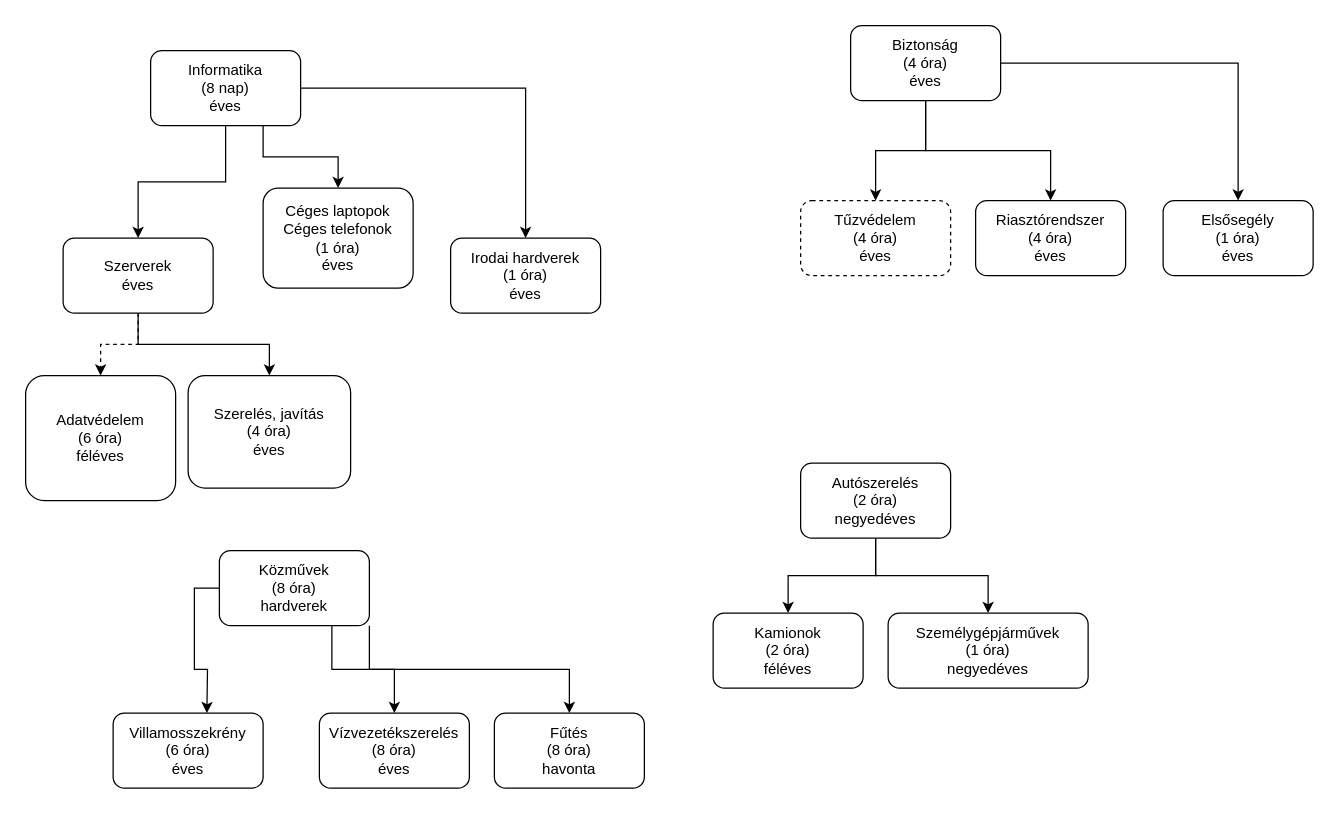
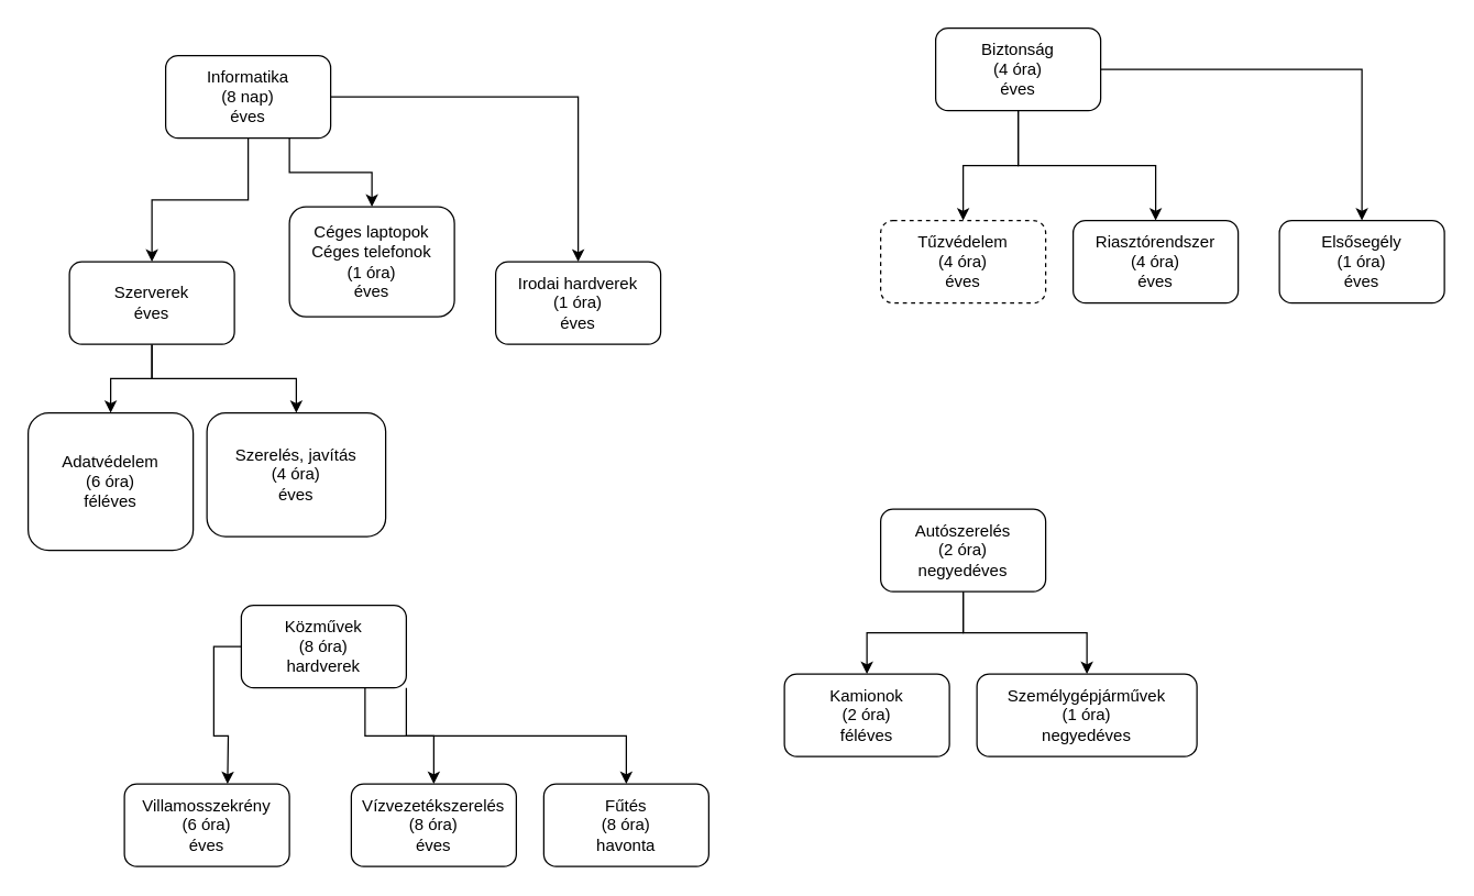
  <mxCell id="0" />
  <mxCell id="1" parent="0" />
  <mxCell id="2" value="" style="edgeStyle=orthogonalEdgeStyle;rounded=0;orthogonalLoop=1;jettySize=auto;html=1;" edge="1" parent="1" source="5" target="8"><mxGeometry relative="1" as="geometry" /></mxCell>
  <mxCell id="3" style="edgeStyle=orthogonalEdgeStyle;rounded=0;orthogonalLoop=1;jettySize=auto;html=1;exitX=0.75;exitY=1;exitDx=0;exitDy=0;" edge="1" parent="1" source="5" target="9"><mxGeometry relative="1" as="geometry"><mxPoint x="230" y="210" as="targetPoint" /></mxGeometry></mxCell>
  <mxCell id="4" value="" style="edgeStyle=orthogonalEdgeStyle;rounded=0;orthogonalLoop=1;jettySize=auto;html=1;" edge="1" parent="1" source="5" target="29"><mxGeometry relative="1" as="geometry" /></mxCell>
  <mxCell id="5" value="&lt;div&gt;Informatika&lt;/div&gt;&lt;div&gt;(8 nap)&lt;/div&gt;&lt;div&gt;éves&lt;br&gt;&lt;/div&gt;" style="rounded=1;whiteSpace=wrap;html=1;" vertex="1" parent="1"><mxGeometry x="120" y="40" width="120" height="60" as="geometry" /></mxCell>
- <mxCell id="6" value="" style="edgeStyle=orthogonalEdgeStyle;rounded=0;orthogonalLoop=1;jettySize=auto;html=1;dashed=1;" edge="1" parent="1" source="8" target="27"><mxGeometry relative="1" as="geometry" /></mxCell>
+ <mxCell id="6" value="" style="edgeStyle=orthogonalEdgeStyle;rounded=0;orthogonalLoop=1;jettySize=auto;html=1;" edge="1" parent="1" source="8" target="27"><mxGeometry relative="1" as="geometry" /></mxCell>
  <mxCell id="7" value="" style="edgeStyle=orthogonalEdgeStyle;rounded=0;orthogonalLoop=1;jettySize=auto;html=1;" edge="1" parent="1" source="8" target="28"><mxGeometry relative="1" as="geometry" /></mxCell>
  <mxCell id="8" value="&lt;div&gt;Szerverek&lt;/div&gt;&lt;div&gt;éves&lt;br&gt;&lt;/div&gt;" style="rounded=1;whiteSpace=wrap;html=1;" vertex="1" parent="1"><mxGeometry x="50" y="190" width="120" height="60" as="geometry" /></mxCell>
  <mxCell id="9" value="&lt;div&gt;Céges laptopok&lt;/div&gt;&lt;div&gt;Céges telefonok&lt;/div&gt;&lt;div&gt;(1 óra)&lt;br&gt;&lt;/div&gt;&lt;div&gt;éves&lt;/div&gt;" style="rounded=1;whiteSpace=wrap;html=1;" vertex="1" parent="1"><mxGeometry x="210" y="150" width="120" height="80" as="geometry" /></mxCell>
  <mxCell id="10" value="" style="edgeStyle=orthogonalEdgeStyle;rounded=0;orthogonalLoop=1;jettySize=auto;html=1;" edge="1" parent="1" source="13" target="14"><mxGeometry relative="1" as="geometry" /></mxCell>
  <mxCell id="11" value="" style="edgeStyle=orthogonalEdgeStyle;rounded=0;orthogonalLoop=1;jettySize=auto;html=1;" edge="1" parent="1" source="13" target="15"><mxGeometry relative="1" as="geometry" /></mxCell>
  <mxCell id="12" value="" style="edgeStyle=orthogonalEdgeStyle;rounded=0;orthogonalLoop=1;jettySize=auto;html=1;" edge="1" parent="1" source="13" target="16"><mxGeometry relative="1" as="geometry" /></mxCell>
  <mxCell id="13" value="&lt;div&gt;Biztonság&lt;/div&gt;&lt;div&gt;(4 óra)&lt;/div&gt;&lt;div&gt;éves&lt;br&gt;&lt;/div&gt;" style="rounded=1;whiteSpace=wrap;html=1;" vertex="1" parent="1"><mxGeometry x="680" y="20" width="120" height="60" as="geometry" /></mxCell>
  <mxCell id="14" value="&lt;div&gt;Tűzvédelem&lt;br&gt;(4 óra)&lt;br&gt;&lt;/div&gt;&lt;div&gt;éves&lt;br&gt;&lt;/div&gt;" style="rounded=1;whiteSpace=wrap;html=1;dashed=1;" vertex="1" parent="1"><mxGeometry x="640" y="160" width="120" height="60" as="geometry" /></mxCell>
  <mxCell id="15" value="&lt;div&gt;Riasztórendszer&lt;/div&gt;&lt;div&gt;(4 óra)&lt;br&gt;&lt;/div&gt;&lt;div&gt;éves&lt;br&gt;&lt;/div&gt;" style="whiteSpace=wrap;html=1;rounded=1;" vertex="1" parent="1"><mxGeometry x="780" y="160" width="120" height="60" as="geometry" /></mxCell>
  <mxCell id="16" value="&lt;div&gt;Elsősegély&lt;/div&gt;&lt;div&gt;(1 óra)&lt;/div&gt;&lt;div&gt;éves&lt;br&gt;&lt;/div&gt;" style="rounded=1;whiteSpace=wrap;html=1;" vertex="1" parent="1"><mxGeometry x="930" y="160" width="120" height="60" as="geometry" /></mxCell>
  <mxCell id="17" value="" style="edgeStyle=orthogonalEdgeStyle;rounded=0;orthogonalLoop=1;jettySize=auto;html=1;" edge="1" parent="1" source="20"><mxGeometry relative="1" as="geometry"><mxPoint x="165" y="570" as="targetPoint" /></mxGeometry></mxCell>
  <mxCell id="18" style="edgeStyle=orthogonalEdgeStyle;rounded=0;orthogonalLoop=1;jettySize=auto;html=1;exitX=0.75;exitY=1;exitDx=0;exitDy=0;" edge="1" parent="1" source="20" target="22"><mxGeometry relative="1" as="geometry"><mxPoint x="285" y="590" as="targetPoint" /></mxGeometry></mxCell>
  <mxCell id="19" style="edgeStyle=orthogonalEdgeStyle;rounded=0;orthogonalLoop=1;jettySize=auto;html=1;exitX=1;exitY=1;exitDx=0;exitDy=0;" edge="1" parent="1" source="20" target="23"><mxGeometry relative="1" as="geometry"><mxPoint x="465" y="550" as="targetPoint" /></mxGeometry></mxCell>
  <mxCell id="20" value="&lt;div&gt;Közművek&lt;/div&gt;&lt;div&gt;(8 óra)&lt;/div&gt;&lt;div&gt;hardverek&lt;br&gt;&lt;/div&gt;" style="rounded=1;whiteSpace=wrap;html=1;" vertex="1" parent="1"><mxGeometry x="175" y="440" width="120" height="60" as="geometry" /></mxCell>
  <mxCell id="21" value="&lt;div&gt;Villamosszekrény&lt;/div&gt;&lt;div&gt;(6 óra)&lt;/div&gt;&lt;div&gt;éves&lt;br&gt;&lt;/div&gt;" style="rounded=1;whiteSpace=wrap;html=1;" vertex="1" parent="1"><mxGeometry x="90" y="570" width="120" height="60" as="geometry" /></mxCell>
  <mxCell id="22" value="&lt;div&gt;Vízvezetékszerelés&lt;/div&gt;&lt;div&gt;(8 óra)&lt;/div&gt;&lt;div&gt;éves&lt;br&gt;&lt;/div&gt;" style="rounded=1;whiteSpace=wrap;html=1;" vertex="1" parent="1"><mxGeometry x="255" y="570" width="120" height="60" as="geometry" /></mxCell>
  <mxCell id="23" value="&lt;div&gt;Fűtés&lt;/div&gt;&lt;div&gt;(8 óra)&lt;br&gt;&lt;/div&gt;&lt;div&gt;havonta&lt;br&gt;&lt;/div&gt;" style="rounded=1;whiteSpace=wrap;html=1;" vertex="1" parent="1"><mxGeometry x="395" y="570" width="120" height="60" as="geometry" /></mxCell>
  <mxCell id="24" value="" style="edgeStyle=orthogonalEdgeStyle;rounded=0;orthogonalLoop=1;jettySize=auto;html=1;" edge="1" parent="1" source="26" target="30"><mxGeometry relative="1" as="geometry" /></mxCell>
  <mxCell id="25" value="" style="edgeStyle=orthogonalEdgeStyle;rounded=0;orthogonalLoop=1;jettySize=auto;html=1;" edge="1" parent="1" source="26" target="31"><mxGeometry relative="1" as="geometry" /></mxCell>
  <mxCell id="26" value="&lt;div&gt;Autószerelés&lt;/div&gt;&lt;div&gt;(2 óra)&lt;/div&gt;&lt;div&gt;negyedéves&lt;br&gt;&lt;/div&gt;" style="rounded=1;whiteSpace=wrap;html=1;" vertex="1" parent="1"><mxGeometry x="640" y="370" width="120" height="60" as="geometry" /></mxCell>
  <mxCell id="27" value="&lt;div&gt;Adatvédelem&lt;/div&gt;&lt;div&gt;(6 óra)&lt;/div&gt;&lt;div&gt;féléves&lt;br&gt;&lt;/div&gt;" style="rounded=1;whiteSpace=wrap;html=1;" vertex="1" parent="1"><mxGeometry y="300" width="120" height="100" as="geometry" x="20" /></mxCell>
  <mxCell id="28" value="&lt;div&gt;Szerelés, javítás&lt;/div&gt;&lt;div&gt;(4 óra)&lt;/div&gt;&lt;div&gt;éves&lt;br&gt;&lt;/div&gt;" style="rounded=1;whiteSpace=wrap;html=1;" vertex="1" parent="1"><mxGeometry x="150" y="300" width="130" height="90" as="geometry" /></mxCell>
  <mxCell id="29" value="&lt;div&gt;Irodai hardverek&lt;/div&gt;&lt;div&gt;(1 óra)&lt;/div&gt;&lt;div&gt;éves&lt;br&gt;&lt;/div&gt;" style="rounded=1;whiteSpace=wrap;html=1;" vertex="1" parent="1"><mxGeometry x="360" y="190" width="120" height="60" as="geometry" /></mxCell>
  <mxCell id="30" value="&lt;div&gt;Kamionok&lt;/div&gt;&lt;div&gt;(2 óra)&lt;br&gt;&lt;/div&gt;&lt;div&gt;féléves&lt;br&gt;&lt;/div&gt;" style="rounded=1;whiteSpace=wrap;html=1;" vertex="1" parent="1"><mxGeometry x="570" y="490" width="120" height="60" as="geometry" /></mxCell>
  <mxCell id="31" value="&lt;div&gt;Személygépjárművek&lt;/div&gt;&lt;div&gt;(1 óra)&lt;br&gt;&lt;/div&gt;&lt;div&gt;negyedéves&lt;br&gt;&lt;/div&gt;" style="rounded=1;whiteSpace=wrap;html=1;" vertex="1" parent="1"><mxGeometry x="710" y="490" width="160" height="60" as="geometry" /></mxCell>
